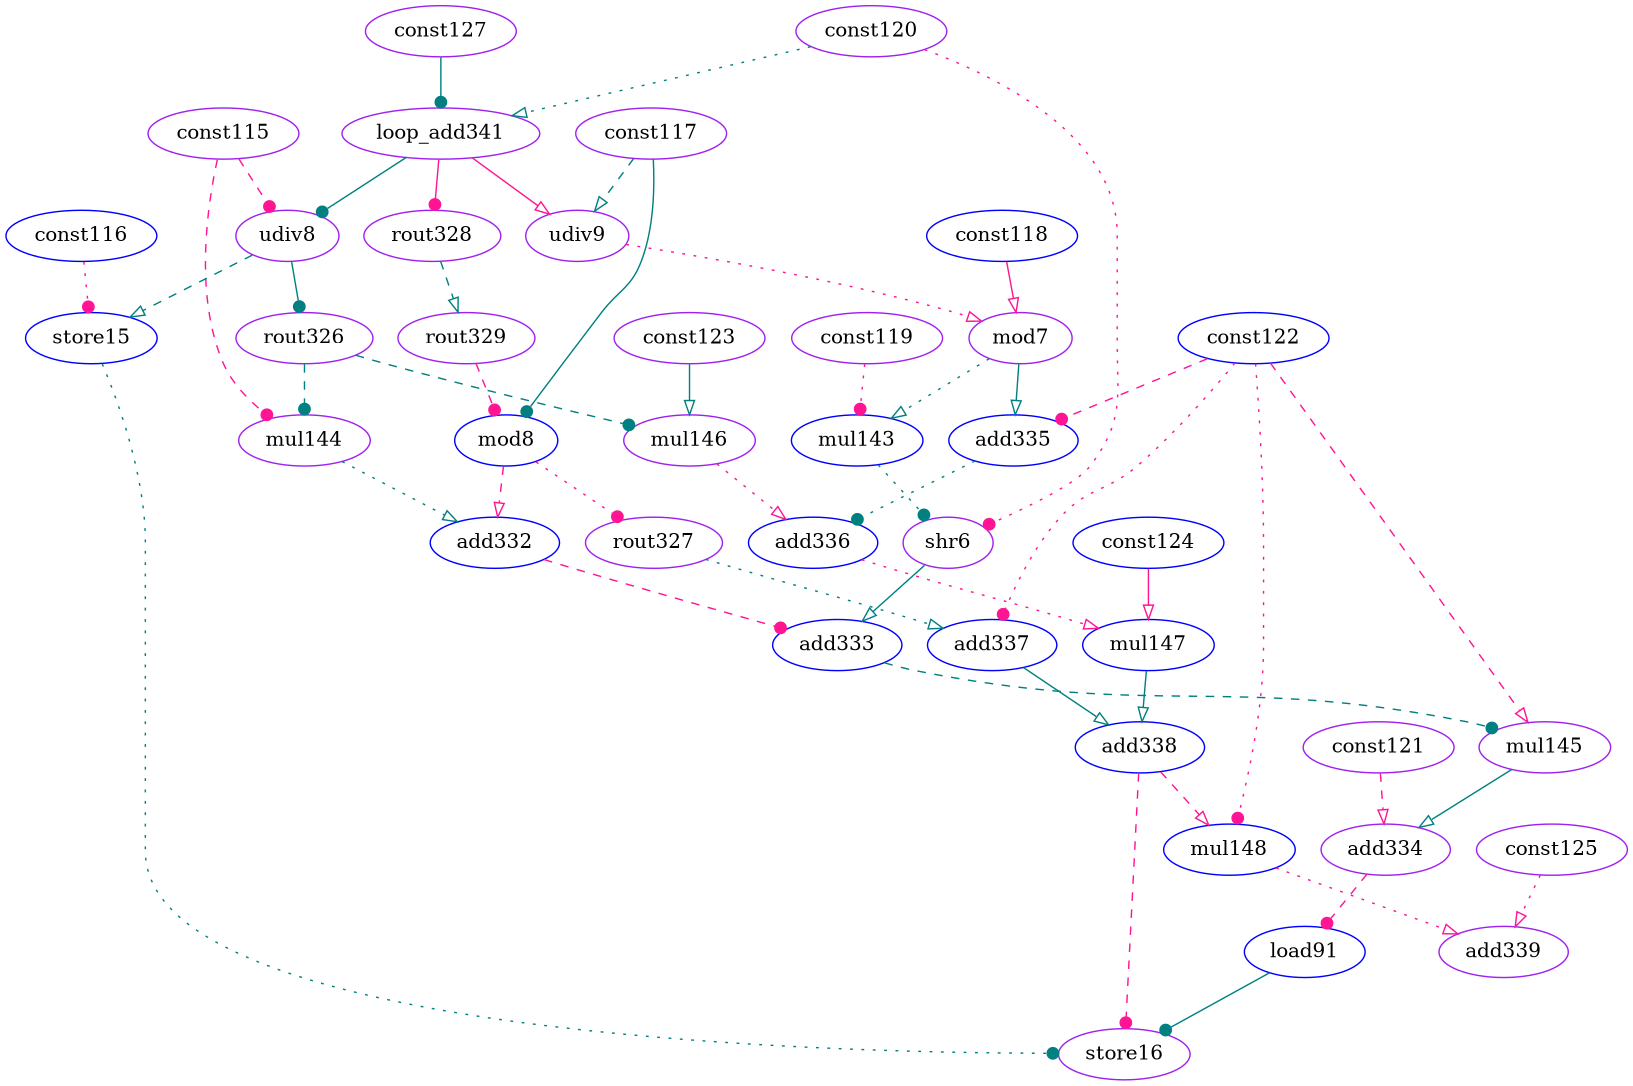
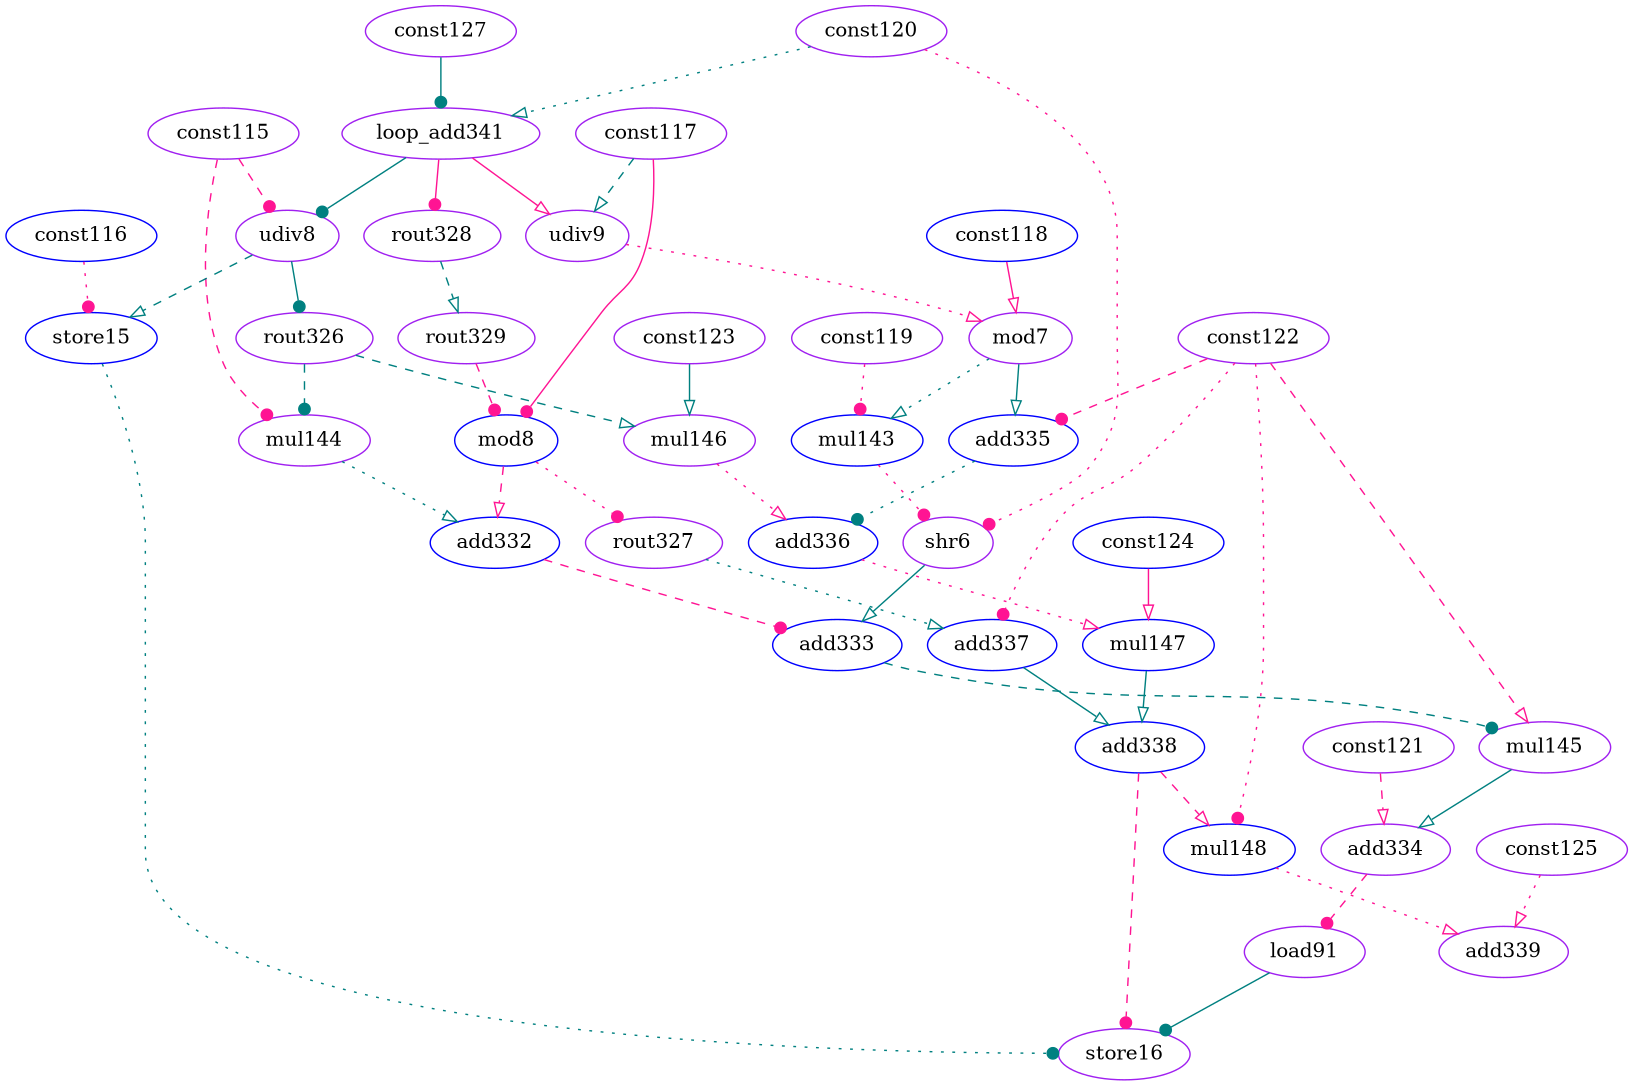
  digraph {
    node [color=purple opcode=const]
    edge [arrowhead=onormal color=deeppink operand=0 style=dotted]
    const115 [llvm="%10"]
    udiv8 [llvm="%73" opcode=udiv schedule=1]
    mul144 [llvm="%79" opcode=mul schedule=3]
    store15 [color=blue opcode=store schedule=2]
    rout326 [opcode=rout schedule=2]
    add332 [color=blue llvm="%80" opcode=add schedule=4]
    store16 [llvm=store opcode=store schedule=9]
    mul146 [llvm="%85" opcode=mul schedule=3]
    const116 [color=blue llvm="%73"]
    const117 [llvm="%8"]
    udiv9 [llvm="%74" opcode=udiv schedule=1]
    mod8 [color=blue llvm="%76" opcode=mod schedule=3]
    mod7 [llvm="%75" opcode=mod schedule=2]
    rout327 [opcode=rout schedule=4]
    mul143 [color=blue llvm="%77" opcode=mul schedule=3]
    add335 [color=blue llvm="%84" opcode=add schedule=3]
    const118 [color=blue llvm="%9"]
    shr6 [llvm="%78" opcode=shr schedule=4]
    add336 [color=blue llvm="%86" opcode=add schedule=4]
    add333 [color=blue llvm="%81" opcode=add schedule=5]
    add337 [color=blue llvm="%88" opcode=add schedule=5]
    const119 [llvm="%2"]
    const120 [val=1]
    loop_add341 [llvm="%72" opcode=add schedule=0]
    rout328 [opcode=rout schedule=1]
    mul145 [llvm="%82" opcode=mul schedule=6]
    add334 [llvm="%82" opcode=add schedule=7]
    const121 [llvm="%12"]
-   load91 [color=blue llvm="%83" opcode=load schedule=8]
-   const122 [color=blue val=4]
+   load91 [llvm="%83" opcode=load schedule=8]
+   const122 [val=4]
    mul148 [color=blue llvm="%90" opcode=mul schedule=7]
    add338 [color=blue llvm="%89" opcode=add schedule=6]
    add339 [llvm="%90" opcode=add schedule=8]
    mul147 [color=blue llvm="%87" opcode=mul schedule=5]
    const123 [llvm="%14"]
    const124 [color=blue llvm="%13"]
    const125 [llvm="%17"]
    const127 [val=0]
    rout329 [opcode=rout schedule=2]
    const115 -> udiv8 [arrowhead=dot operand=1 style=dashed]
    const115 -> mul144 [arrowhead=dot style=dashed]
    udiv8 -> store15 [color=teal operand=1 style=dashed]
    udiv8 -> rout326 [arrowhead=dot color=teal style=solid]
    mul144 -> add332 [color=teal operand=1]
    store15 -> store16 [arrowhead=dot color=teal operand=-1 type=order]
    rout326 -> mul144 [arrowhead=dot color=teal operand=1 style=dashed]
-   rout326 -> mul146 [arrowhead=dot color=teal style=dashed]
+   rout326 -> mul146 [color=teal style=dashed]
    add332 -> add333 [arrowhead=dot style=dashed]
    mul146 -> add336 [operand=1]
    const116 -> store15 [arrowhead=dot]
    const117 -> udiv9 [color=teal operand=1 style=dashed]
-   const117 -> mod8 [arrowhead=dot color=teal operand=1 style=solid]
+   const117 -> mod8 [arrowhead=dot operand=1 style=solid]
    udiv9 -> mod7
    mod8 -> add332 [style=dashed]
    mod8 -> rout327 [arrowhead=dot]
    mod7 -> mul143 [color=teal]
    mod7 -> add335 [color=teal style=solid]
    rout327 -> add337 [color=teal]
-   mul143 -> shr6 [arrowhead=dot color=teal]
+   mul143 -> shr6 [arrowhead=dot]
    add335 -> add336 [arrowhead=dot color=teal]
    const118 -> mod7 [operand=1 style=solid]
    shr6 -> add333 [color=teal operand=1 style=solid]
    add336 -> mul147
    add333 -> mul145 [arrowhead=dot color=teal style=dashed]
    add337 -> add338 [color=teal style=solid]
    const119 -> mul143 [arrowhead=dot operand=1]
    const120 -> shr6 [arrowhead=dot operand=1]
    const120 -> loop_add341 [color=teal operand=1]
    loop_add341 -> udiv8 [arrowhead=dot color=teal style=solid]
    loop_add341 -> udiv9 [style=solid]
    loop_add341 -> rout328 [arrowhead=dot style=solid]
    rout328 -> rout329 [color=teal style=dashed]
    mul145 -> add334 [color=teal operand=1 style=solid]
    add334 -> load91 [arrowhead=dot style=dashed]
    const121 -> add334 [style=dashed]
    load91 -> store16 [arrowhead=dot color=teal style=solid]
    const122 -> add335 [arrowhead=dot operand=1 style=dashed]
    const122 -> add337 [arrowhead=dot operand=1]
    const122 -> mul145 [operand=1 style=dashed]
    const122 -> mul148 [arrowhead=dot operand=1]
    mul148 -> add339 [operand=1]
    add338 -> store16 [arrowhead=dot operand=1 style=dashed]
    add338 -> mul148 [style=dashed]
    mul147 -> add338 [color=teal operand=1 style=solid]
    const123 -> mul146 [color=teal operand=1 style=solid]
    const124 -> mul147 [operand=1 style=solid]
    const125 -> add339
    const127 -> loop_add341 [arrowhead=dot color=teal style=solid type=const_base]
    rout329 -> mod8 [arrowhead=dot style=dashed]
  }
